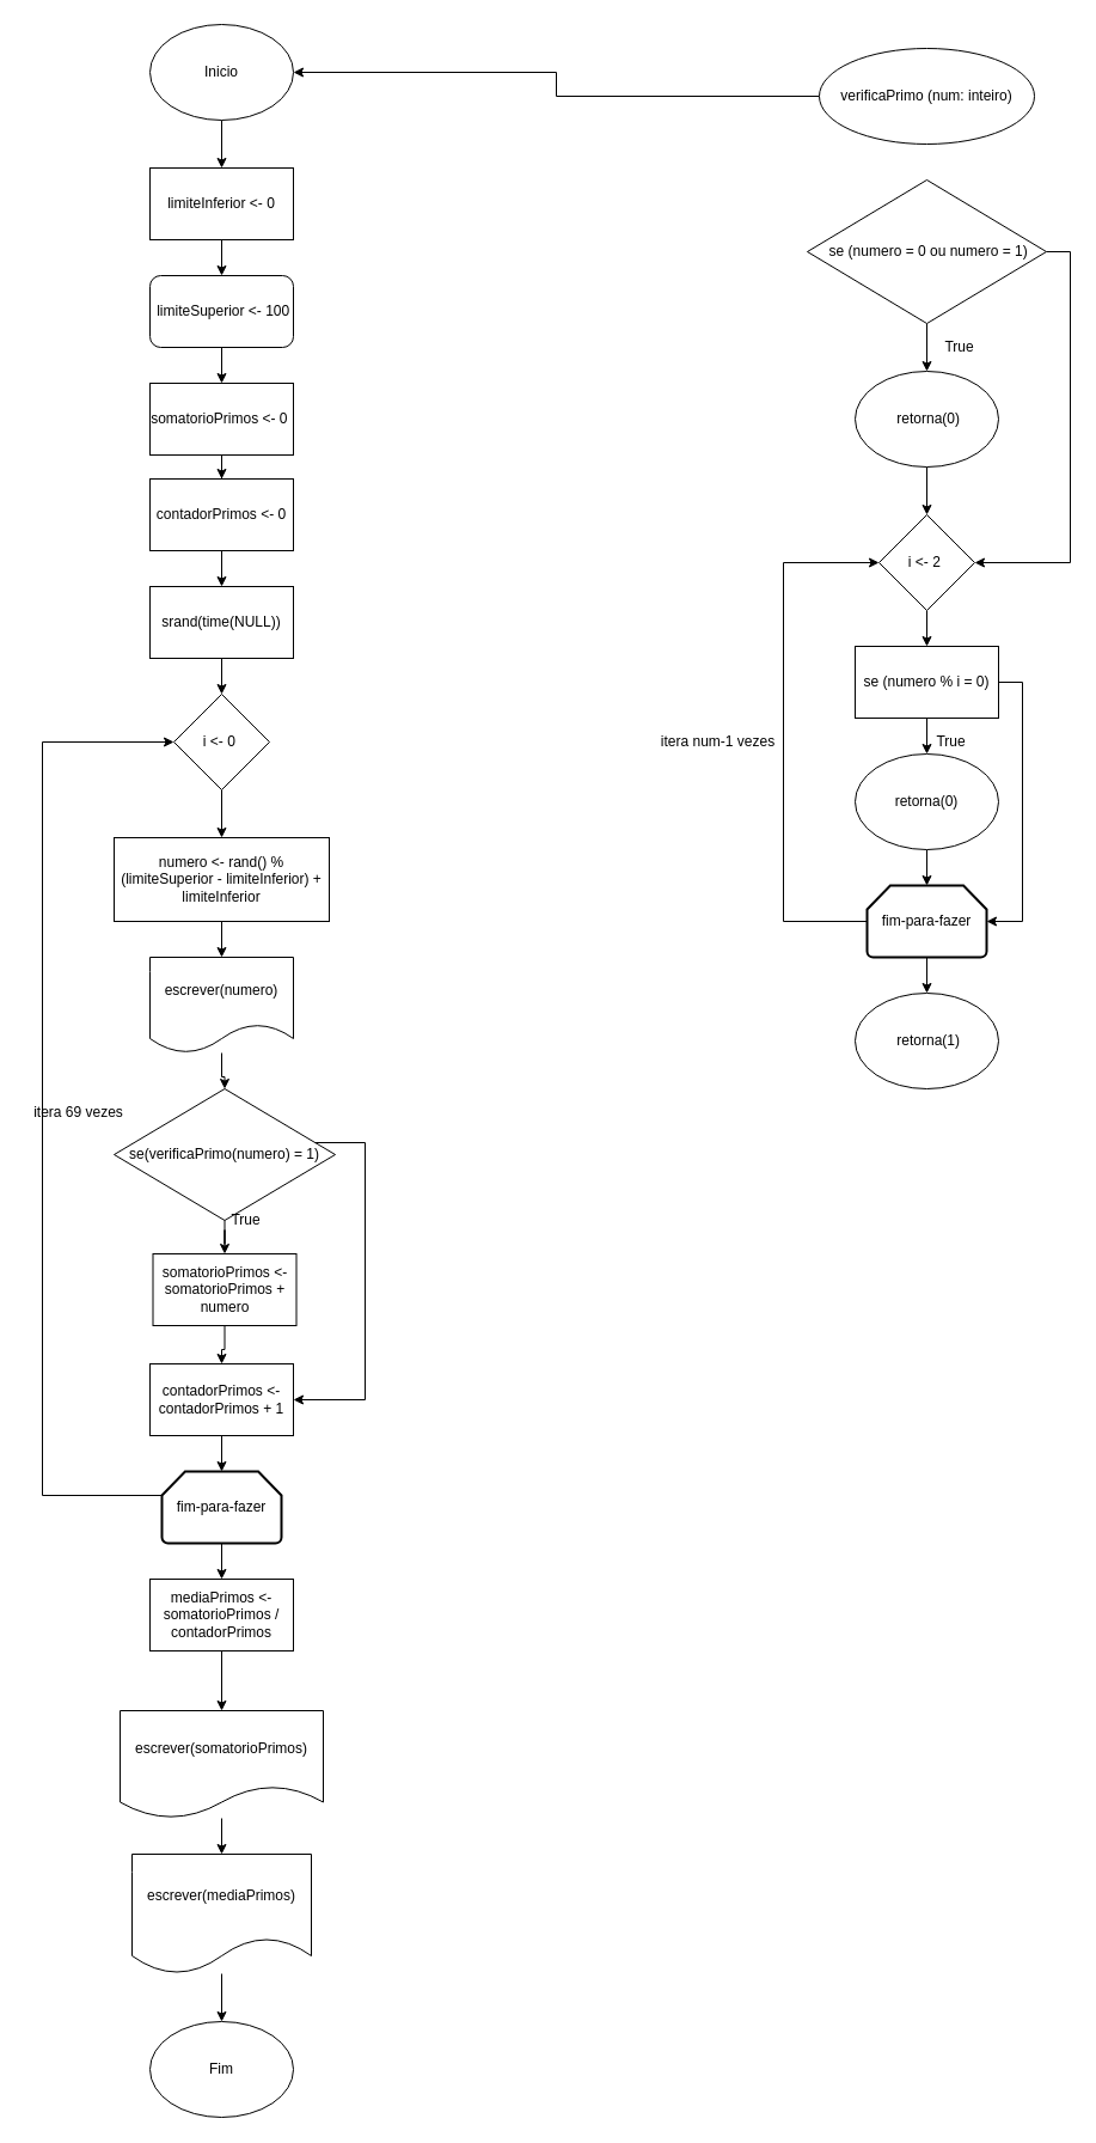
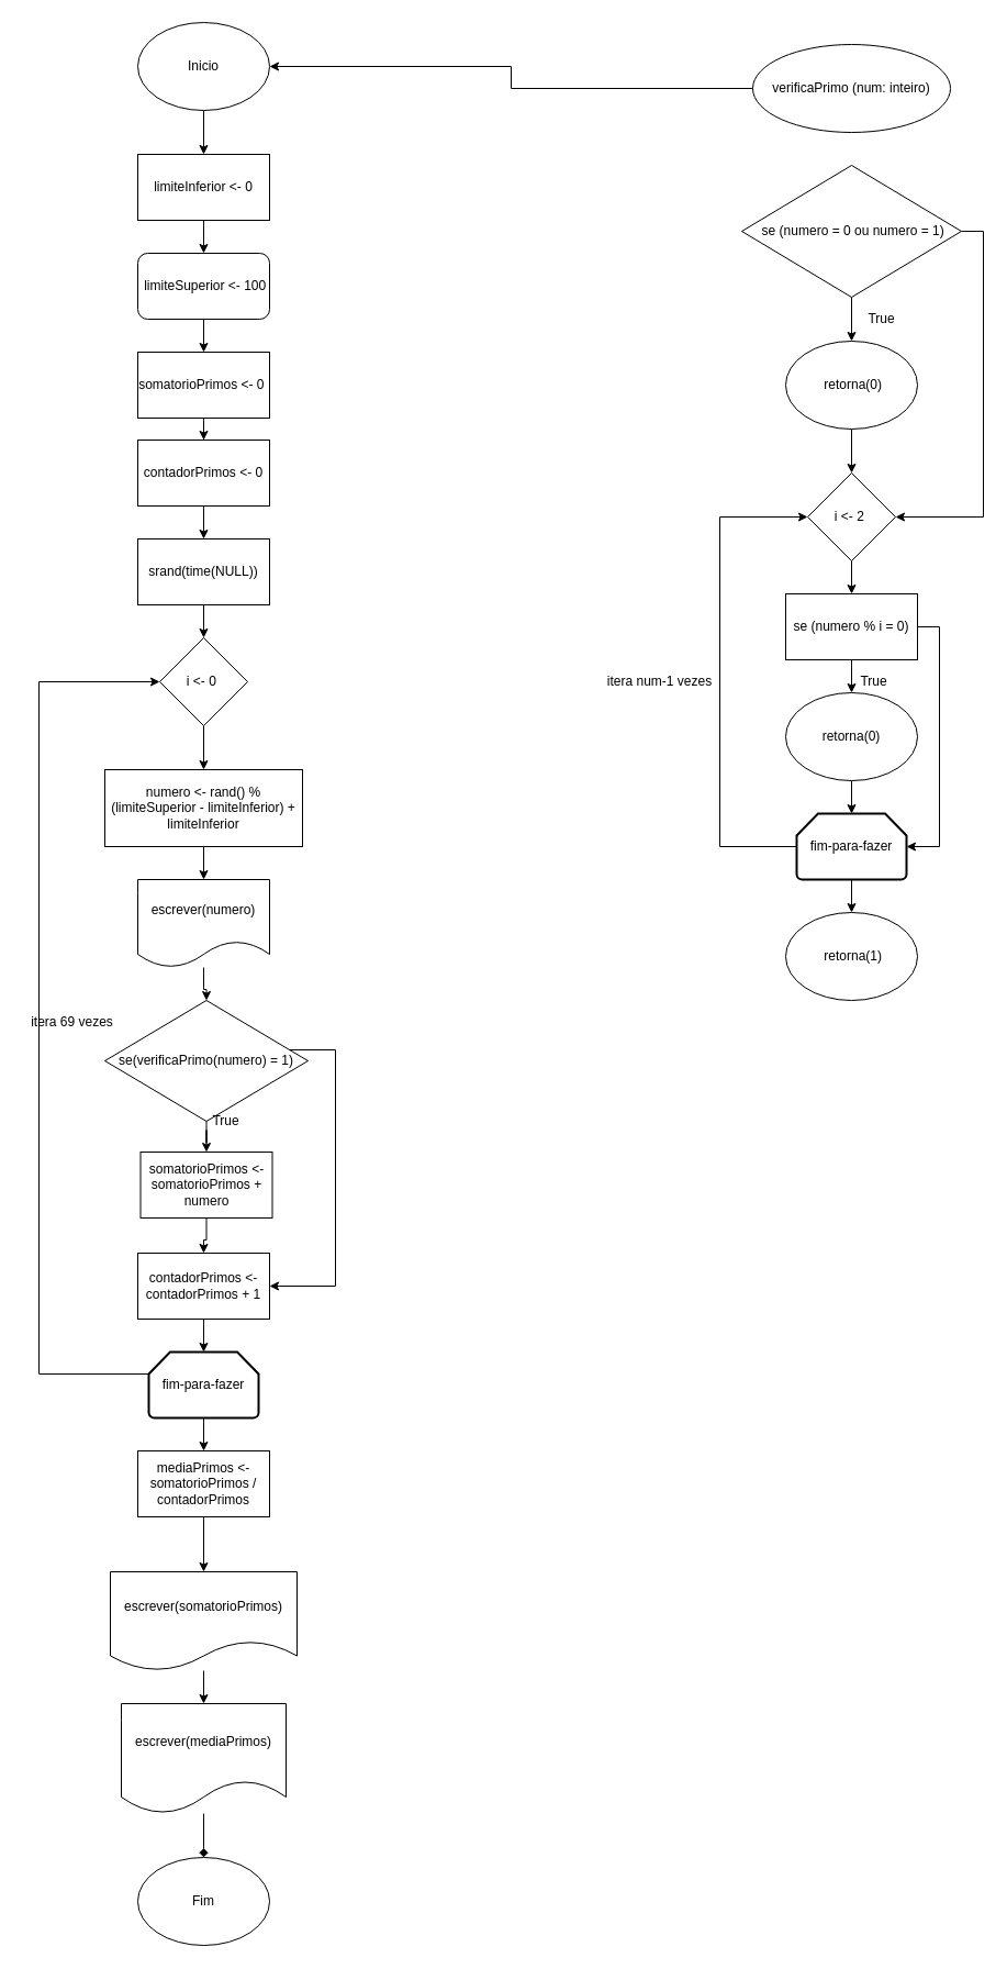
  <mxCell id="0" />
  <mxCell id="1" parent="0" />
  <mxCell id="2" style="edgeStyle=orthogonalEdgeStyle;rounded=0;orthogonalLoop=1;jettySize=auto;html=1;entryX=0.5;entryY=0;entryDx=0;entryDy=0;" edge="1" parent="1" source="3" target="5"><mxGeometry relative="1" as="geometry" /></mxCell>
  <mxCell id="3" value="Inicio" style="ellipse;whiteSpace=wrap;html=1;" vertex="1" parent="1"><mxGeometry x="125" y="20" width="120" height="80" as="geometry" /></mxCell>
  <mxCell id="4" style="edgeStyle=orthogonalEdgeStyle;rounded=0;orthogonalLoop=1;jettySize=auto;html=1;entryX=0.5;entryY=0;entryDx=0;entryDy=0;" edge="1" parent="1" source="5" target="7"><mxGeometry relative="1" as="geometry" /></mxCell>
  <mxCell id="5" value="limiteInferior &amp;lt;- 0" style="rounded=0;whiteSpace=wrap;html=1;" vertex="1" parent="1"><mxGeometry x="125" y="140" width="120" height="60" as="geometry" /></mxCell>
  <mxCell id="6" style="edgeStyle=orthogonalEdgeStyle;rounded=0;orthogonalLoop=1;jettySize=auto;html=1;entryX=0.5;entryY=0;entryDx=0;entryDy=0;" edge="1" parent="1" source="7" target="9"><mxGeometry relative="1" as="geometry" /></mxCell>
  <mxCell id="7" value="&amp;nbsp;limiteSuperior &amp;lt;- 100" style="whiteSpace=wrap;html=1;rounded=1;" vertex="1" parent="1"><mxGeometry x="125" y="230" width="120" height="60" as="geometry" /></mxCell>
  <mxCell id="8" style="edgeStyle=orthogonalEdgeStyle;rounded=0;orthogonalLoop=1;jettySize=auto;html=1;" edge="1" parent="1" source="9" target="11"><mxGeometry relative="1" as="geometry" /></mxCell>
  <mxCell id="9" value="somatorioPrimos &amp;lt;- 0&amp;nbsp;" style="rounded=0;whiteSpace=wrap;html=1;" vertex="1" parent="1"><mxGeometry x="125" y="320" width="120" height="60" as="geometry" /></mxCell>
  <mxCell id="10" style="edgeStyle=orthogonalEdgeStyle;rounded=0;orthogonalLoop=1;jettySize=auto;html=1;" edge="1" parent="1" source="11" target="13"><mxGeometry relative="1" as="geometry" /></mxCell>
  <mxCell id="11" value="contadorPrimos &amp;lt;- 0" style="rounded=0;whiteSpace=wrap;html=1;" vertex="1" parent="1"><mxGeometry x="125" y="400" width="120" height="60" as="geometry" /></mxCell>
  <mxCell id="12" style="edgeStyle=orthogonalEdgeStyle;rounded=0;orthogonalLoop=1;jettySize=auto;html=1;entryX=0.5;entryY=0;entryDx=0;entryDy=0;" edge="1" parent="1" source="13" target="15"><mxGeometry relative="1" as="geometry" /></mxCell>
  <mxCell id="13" value="srand(time(NULL))" style="rounded=0;whiteSpace=wrap;html=1;" vertex="1" parent="1"><mxGeometry x="125" y="490" width="120" height="60" as="geometry" /></mxCell>
  <mxCell id="14" style="edgeStyle=orthogonalEdgeStyle;rounded=0;orthogonalLoop=1;jettySize=auto;html=1;entryX=0.5;entryY=0;entryDx=0;entryDy=0;" edge="1" parent="1" source="15" target="17"><mxGeometry relative="1" as="geometry" /></mxCell>
  <mxCell id="15" value="i &amp;lt;- 0&amp;nbsp;" style="rhombus;whiteSpace=wrap;html=1;" vertex="1" parent="1"><mxGeometry x="145" y="580" width="80" height="80" as="geometry" /></mxCell>
  <mxCell id="16" style="edgeStyle=orthogonalEdgeStyle;rounded=0;orthogonalLoop=1;jettySize=auto;html=1;entryX=0.5;entryY=0;entryDx=0;entryDy=0;" edge="1" parent="1" source="17" target="19"><mxGeometry relative="1" as="geometry" /></mxCell>
  <mxCell id="17" value="numero &amp;lt;- rand() % (limiteSuperior - limiteInferior) + limiteInferior" style="rounded=0;whiteSpace=wrap;html=1;" vertex="1" parent="1"><mxGeometry x="95" y="700" width="180" height="70" as="geometry" /></mxCell>
  <mxCell id="18" style="edgeStyle=orthogonalEdgeStyle;rounded=0;orthogonalLoop=1;jettySize=auto;html=1;entryX=0.5;entryY=0;entryDx=0;entryDy=0;" edge="1" parent="1" source="19" target="22"><mxGeometry relative="1" as="geometry" /></mxCell>
  <mxCell id="19" value="escrever(numero)" style="shape=document;whiteSpace=wrap;html=1;boundedLbl=1;" vertex="1" parent="1"><mxGeometry x="125" y="800" width="120" height="80" as="geometry" /></mxCell>
  <mxCell id="20" style="edgeStyle=orthogonalEdgeStyle;rounded=0;orthogonalLoop=1;jettySize=auto;html=1;entryX=0.5;entryY=0;entryDx=0;entryDy=0;" edge="1" parent="1" source="22" target="24"><mxGeometry relative="1" as="geometry" /></mxCell>
  <mxCell id="21" style="edgeStyle=orthogonalEdgeStyle;rounded=0;orthogonalLoop=1;jettySize=auto;html=1;" edge="1" parent="1" source="22"><mxGeometry relative="1" as="geometry"><mxPoint x="245" y="1170" as="targetPoint" /><Array as="points"><mxPoint x="305" y="955" /><mxPoint x="305" y="1170" /></Array></mxGeometry></mxCell>
  <mxCell id="22" value="se(verificaPrimo(numero) = 1)" style="rhombus;whiteSpace=wrap;html=1;" vertex="1" parent="1"><mxGeometry x="95" y="910" width="185" height="110" as="geometry" /></mxCell>
  <mxCell id="23" style="edgeStyle=orthogonalEdgeStyle;rounded=0;orthogonalLoop=1;jettySize=auto;html=1;entryX=0.5;entryY=0;entryDx=0;entryDy=0;" edge="1" parent="1" source="24" target="26"><mxGeometry relative="1" as="geometry" /></mxCell>
  <mxCell id="24" value="somatorioPrimos &amp;lt;- somatorioPrimos + numero" style="rounded=0;whiteSpace=wrap;html=1;" vertex="1" parent="1"><mxGeometry x="127.5" y="1048" width="120" height="60" as="geometry" /></mxCell>
  <mxCell id="25" style="edgeStyle=orthogonalEdgeStyle;rounded=0;orthogonalLoop=1;jettySize=auto;html=1;entryX=0.5;entryY=0;entryDx=0;entryDy=0;entryPerimeter=0;" edge="1" parent="1" source="26" target="30"><mxGeometry relative="1" as="geometry" /></mxCell>
  <mxCell id="26" value="contadorPrimos &amp;lt;- contadorPrimos + 1" style="rounded=0;whiteSpace=wrap;html=1;" vertex="1" parent="1"><mxGeometry x="125" y="1140" width="120" height="60" as="geometry" /></mxCell>
  <mxCell id="27" value="True" style="text;html=1;align=center;verticalAlign=middle;resizable=0;points=[];autosize=1;" vertex="1" parent="1"><mxGeometry x="185" y="1010" width="40" height="20" as="geometry" /></mxCell>
  <mxCell id="28" style="edgeStyle=orthogonalEdgeStyle;rounded=0;orthogonalLoop=1;jettySize=auto;html=1;entryX=0;entryY=0.5;entryDx=0;entryDy=0;" edge="1" parent="1" source="30" target="15"><mxGeometry relative="1" as="geometry"><Array as="points"><mxPoint x="35" y="1250" /><mxPoint x="35" y="620" /></Array></mxGeometry></mxCell>
  <mxCell id="29" style="edgeStyle=orthogonalEdgeStyle;rounded=0;orthogonalLoop=1;jettySize=auto;html=1;entryX=0.5;entryY=0;entryDx=0;entryDy=0;" edge="1" parent="1" source="30" target="32"><mxGeometry relative="1" as="geometry" /></mxCell>
  <mxCell id="30" value="fim-para-fazer" style="strokeWidth=2;html=1;shape=mxgraph.flowchart.loop_limit;whiteSpace=wrap;" vertex="1" parent="1"><mxGeometry x="135" y="1230" width="100" height="60" as="geometry" /></mxCell>
  <mxCell id="31" style="edgeStyle=orthogonalEdgeStyle;rounded=0;orthogonalLoop=1;jettySize=auto;html=1;entryX=0.5;entryY=0;entryDx=0;entryDy=0;" edge="1" parent="1" source="32" target="34"><mxGeometry relative="1" as="geometry" /></mxCell>
  <mxCell id="32" value="mediaPrimos &amp;lt;- somatorioPrimos / contadorPrimos" style="rounded=0;whiteSpace=wrap;html=1;" vertex="1" parent="1"><mxGeometry x="125" y="1320" width="120" height="60" as="geometry" /></mxCell>
  <mxCell id="33" style="edgeStyle=orthogonalEdgeStyle;rounded=0;orthogonalLoop=1;jettySize=auto;html=1;entryX=0.5;entryY=0;entryDx=0;entryDy=0;" edge="1" parent="1" source="34" target="36"><mxGeometry relative="1" as="geometry" /></mxCell>
  <mxCell id="34" value="escrever(somatorioPrimos)" style="shape=document;whiteSpace=wrap;html=1;boundedLbl=1;" vertex="1" parent="1"><mxGeometry x="100" y="1430" width="170" height="90" as="geometry" /></mxCell>
- <mxCell id="35" style="edgeStyle=orthogonalEdgeStyle;rounded=0;orthogonalLoop=1;jettySize=auto;html=1;entryX=0.5;entryY=0;entryDx=0;entryDy=0;" edge="1" parent="1" source="36" target="37"><mxGeometry relative="1" as="geometry" /></mxCell>
+ <mxCell id="35" style="edgeStyle=orthogonalEdgeStyle;rounded=0;orthogonalLoop=1;jettySize=auto;html=1;entryX=0.5;entryY=0;entryDx=0;entryDy=0;endArrow=diamond;" edge="1" parent="1" source="36" target="37"><mxGeometry relative="1" as="geometry" /></mxCell>
  <mxCell id="36" value="escrever(mediaPrimos)" style="shape=document;whiteSpace=wrap;html=1;boundedLbl=1;" vertex="1" parent="1"><mxGeometry x="110" y="1550" width="150" height="100" as="geometry" /></mxCell>
  <mxCell id="37" value="Fim" style="ellipse;whiteSpace=wrap;html=1;" vertex="1" parent="1"><mxGeometry x="125" y="1690" width="120" height="80" as="geometry" /></mxCell>
  <mxCell id="38" style="edgeStyle=orthogonalEdgeStyle;rounded=0;orthogonalLoop=1;jettySize=auto;html=1;" edge="1" parent="1" source="39" target="3"><mxGeometry relative="1" as="geometry" /></mxCell>
  <mxCell id="39" value="verificaPrimo (num: inteiro)" style="ellipse;whiteSpace=wrap;html=1;" vertex="1" parent="1"><mxGeometry x="685" y="40" width="180" height="80" as="geometry" /></mxCell>
  <mxCell id="40" style="edgeStyle=orthogonalEdgeStyle;rounded=0;orthogonalLoop=1;jettySize=auto;html=1;entryX=0.5;entryY=0;entryDx=0;entryDy=0;" edge="1" parent="1" source="42" target="44"><mxGeometry relative="1" as="geometry" /></mxCell>
  <mxCell id="41" style="edgeStyle=orthogonalEdgeStyle;rounded=0;orthogonalLoop=1;jettySize=auto;html=1;entryX=1;entryY=0.5;entryDx=0;entryDy=0;" edge="1" parent="1" source="42" target="46"><mxGeometry relative="1" as="geometry"><Array as="points"><mxPoint x="895" y="210" /><mxPoint x="895" y="470" /></Array></mxGeometry></mxCell>
  <mxCell id="42" value="&amp;nbsp;se (numero = 0 ou numero = 1)" style="rhombus;whiteSpace=wrap;html=1;" vertex="1" parent="1"><mxGeometry x="675" y="150" width="200" height="120" as="geometry" /></mxCell>
  <mxCell id="43" style="edgeStyle=orthogonalEdgeStyle;rounded=0;orthogonalLoop=1;jettySize=auto;html=1;entryX=0.5;entryY=0;entryDx=0;entryDy=0;" edge="1" parent="1" source="44" target="46"><mxGeometry relative="1" as="geometry" /></mxCell>
  <mxCell id="44" value="&amp;nbsp;retorna(0)" style="ellipse;whiteSpace=wrap;html=1;" vertex="1" parent="1"><mxGeometry x="715" y="310" width="120" height="80" as="geometry" /></mxCell>
  <mxCell id="45" style="edgeStyle=orthogonalEdgeStyle;rounded=0;orthogonalLoop=1;jettySize=auto;html=1;entryX=0.5;entryY=0;entryDx=0;entryDy=0;" edge="1" parent="1" source="46" target="50"><mxGeometry relative="1" as="geometry" /></mxCell>
  <mxCell id="46" value="i &amp;lt;- 2&amp;nbsp;" style="rhombus;whiteSpace=wrap;html=1;" vertex="1" parent="1"><mxGeometry x="735" y="430" width="80" height="80" as="geometry" /></mxCell>
  <mxCell id="47" value="itera 69 vezes" style="text;html=1;align=center;verticalAlign=middle;resizable=0;points=[];autosize=1;" vertex="1" parent="1"><mxGeometry x="20" y="920" width="90" height="20" as="geometry" /></mxCell>
  <mxCell id="48" style="edgeStyle=orthogonalEdgeStyle;rounded=0;orthogonalLoop=1;jettySize=auto;html=1;entryX=0.5;entryY=0;entryDx=0;entryDy=0;" edge="1" parent="1" source="50" target="52"><mxGeometry relative="1" as="geometry" /></mxCell>
  <mxCell id="49" style="edgeStyle=orthogonalEdgeStyle;rounded=0;orthogonalLoop=1;jettySize=auto;html=1;entryX=1;entryY=0.5;entryDx=0;entryDy=0;entryPerimeter=0;" edge="1" parent="1" source="50" target="55"><mxGeometry relative="1" as="geometry"><Array as="points"><mxPoint x="855" y="570" /><mxPoint x="855" y="770" /></Array></mxGeometry></mxCell>
  <mxCell id="50" value="se (numero % i = 0)" style="rounded=0;whiteSpace=wrap;html=1;" vertex="1" parent="1"><mxGeometry x="715" y="540" width="120" height="60" as="geometry" /></mxCell>
  <mxCell id="51" style="edgeStyle=orthogonalEdgeStyle;rounded=0;orthogonalLoop=1;jettySize=auto;html=1;entryX=0.5;entryY=0;entryDx=0;entryDy=0;entryPerimeter=0;" edge="1" parent="1" source="52" target="55"><mxGeometry relative="1" as="geometry" /></mxCell>
  <mxCell id="52" value="retorna(0)" style="ellipse;whiteSpace=wrap;html=1;" vertex="1" parent="1"><mxGeometry x="715" y="630" width="120" height="80" as="geometry" /></mxCell>
  <mxCell id="53" style="edgeStyle=orthogonalEdgeStyle;rounded=0;orthogonalLoop=1;jettySize=auto;html=1;entryX=0;entryY=0.5;entryDx=0;entryDy=0;" edge="1" parent="1" source="55" target="46"><mxGeometry relative="1" as="geometry"><Array as="points"><mxPoint x="655" y="770" /><mxPoint x="655" y="470" /></Array></mxGeometry></mxCell>
  <mxCell id="54" style="edgeStyle=orthogonalEdgeStyle;rounded=0;orthogonalLoop=1;jettySize=auto;html=1;entryX=0.5;entryY=0;entryDx=0;entryDy=0;" edge="1" parent="1" source="55" target="57"><mxGeometry relative="1" as="geometry" /></mxCell>
  <mxCell id="55" value="fim-para-fazer" style="strokeWidth=2;html=1;shape=mxgraph.flowchart.loop_limit;whiteSpace=wrap;" vertex="1" parent="1"><mxGeometry x="725" y="740" width="100" height="60" as="geometry" /></mxCell>
  <mxCell id="56" value="itera num-1 vezes" style="text;html=1;align=center;verticalAlign=middle;resizable=0;points=[];autosize=1;" vertex="1" parent="1"><mxGeometry x="545" y="610" width="110" height="20" as="geometry" /></mxCell>
  <mxCell id="57" value="&amp;nbsp;retorna(1)" style="ellipse;whiteSpace=wrap;html=1;" vertex="1" parent="1"><mxGeometry x="715" y="830" width="120" height="80" as="geometry" /></mxCell>
  <mxCell id="58" value="True" style="text;html=1;align=center;verticalAlign=middle;resizable=0;points=[];autosize=1;" vertex="1" parent="1"><mxGeometry x="775" y="610" width="40" height="20" as="geometry" /></mxCell>
  <mxCell id="59" value="True" style="text;html=1;align=center;verticalAlign=middle;resizable=0;points=[];autosize=1;" vertex="1" parent="1"><mxGeometry x="782" y="280" width="40" height="20" as="geometry" /></mxCell>
